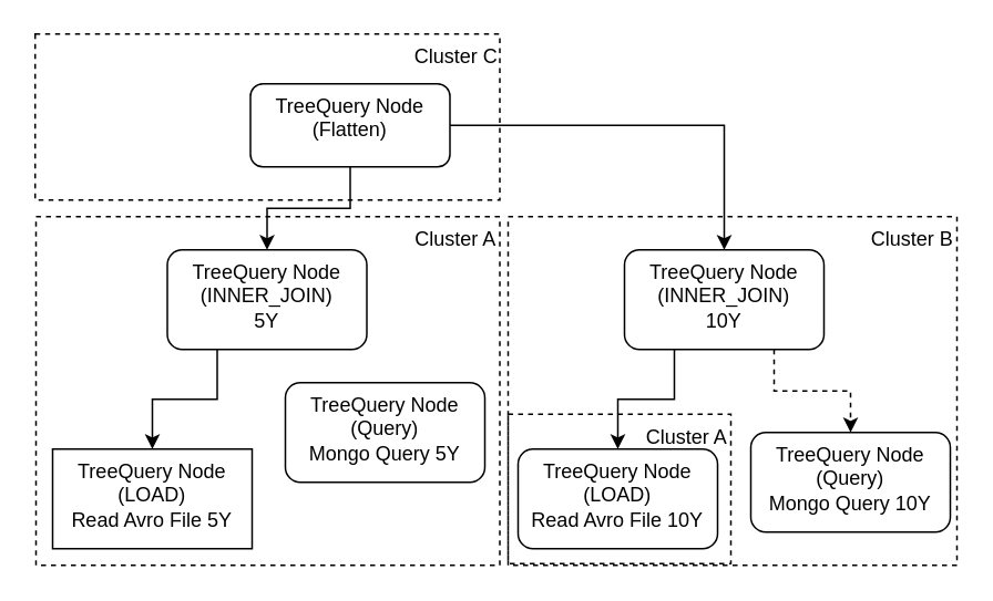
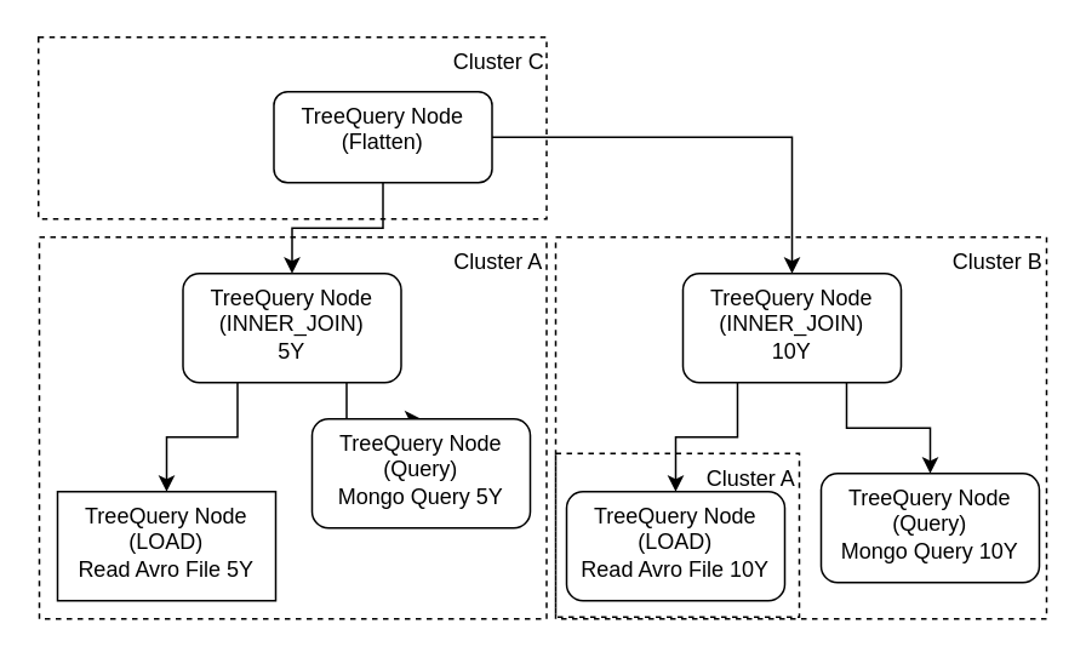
  <mxCell id="0" />
  <mxCell id="1" parent="0" />
  <mxCell id="2" value="Cluster B" style="rounded=0;whiteSpace=wrap;html=1;fillColor=none;dashed=1;verticalAlign=top;align=right;" vertex="1" parent="1"><mxGeometry x="305" y="130" width="270" height="210" as="geometry" /></mxCell>
  <mxCell id="3" value="Cluster A" style="rounded=0;whiteSpace=wrap;html=1;fillColor=none;dashed=1;verticalAlign=top;align=right;" vertex="1" parent="1"><mxGeometry x="21" y="130" width="279" height="210" as="geometry" /></mxCell>
  <mxCell id="4" style="edgeStyle=orthogonalEdgeStyle;rounded=0;orthogonalLoop=1;jettySize=auto;html=1;entryX=0.5;entryY=0;entryDx=0;entryDy=0;" edge="1" parent="1" source="6" target="9"><mxGeometry relative="1" as="geometry" /></mxCell>
  <mxCell id="5" style="edgeStyle=orthogonalEdgeStyle;rounded=0;orthogonalLoop=1;jettySize=auto;html=1;exitX=1;exitY=0.5;exitDx=0;exitDy=0;entryX=0.5;entryY=0;entryDx=0;entryDy=0;" edge="1" parent="1" source="6" target="12"><mxGeometry relative="1" as="geometry" /></mxCell>
  <mxCell id="6" value="TreeQuery Node&lt;br&gt;(Flatten)" style="rounded=1;whiteSpace=wrap;html=1;verticalAlign=top;" vertex="1" parent="1"><mxGeometry x="150" y="50" width="120" height="50" as="geometry" /></mxCell>
  <mxCell id="7" value="" style="edgeStyle=orthogonalEdgeStyle;rounded=0;orthogonalLoop=1;jettySize=auto;html=1;exitX=0.25;exitY=1;exitDx=0;exitDy=0;" edge="1" parent="1" source="9" target="10"><mxGeometry relative="1" as="geometry" /></mxCell>
+ <mxCell id="8" style="edgeStyle=orthogonalEdgeStyle;rounded=0;orthogonalLoop=1;jettySize=auto;html=1;entryX=0.5;entryY=0;entryDx=0;entryDy=0;exitX=0.75;exitY=1;exitDx=0;exitDy=0;" edge="1" parent="1" source="9" target="13"><mxGeometry relative="1" as="geometry" /></mxCell>
  <mxCell id="9" value="TreeQuery Node&lt;br&gt;(INNER_JOIN)&lt;br&gt;5Y" style="rounded=1;whiteSpace=wrap;html=1;verticalAlign=top;" vertex="1" parent="1"><mxGeometry x="100" y="150" width="120" height="60" as="geometry" /></mxCell>
  <mxCell id="10" value="TreeQuery Node&lt;br&gt;(LOAD)&lt;br&gt;Read Avro File 5Y" style="whiteSpace=wrap;html=1;verticalAlign=top;rounded=0;" vertex="1" parent="1"><mxGeometry x="31" y="270" width="120" height="60" as="geometry" /></mxCell>
- <mxCell id="11" style="edgeStyle=orthogonalEdgeStyle;rounded=0;orthogonalLoop=1;jettySize=auto;html=1;entryX=0.5;entryY=0;entryDx=0;entryDy=0;exitX=0.75;exitY=1;exitDx=0;exitDy=0;dashed=1;" edge="1" parent="1" source="12" target="15"><mxGeometry relative="1" as="geometry" /></mxCell>
+ <mxCell id="11" style="edgeStyle=orthogonalEdgeStyle;rounded=0;orthogonalLoop=1;jettySize=auto;html=1;entryX=0.5;entryY=0;entryDx=0;entryDy=0;exitX=0.75;exitY=1;exitDx=0;exitDy=0;" edge="1" parent="1" source="12" target="15"><mxGeometry relative="1" as="geometry" /></mxCell>
  <mxCell id="12" value="TreeQuery Node&lt;br&gt;(INNER_JOIN)&lt;br&gt;10Y" style="rounded=1;whiteSpace=wrap;html=1;verticalAlign=top;" vertex="1" parent="1"><mxGeometry x="375" y="150" width="120" height="60" as="geometry" /></mxCell>
  <mxCell id="13" value="TreeQuery Node&lt;br&gt;(Query)&lt;br&gt;Mongo Query 5Y" style="rounded=1;whiteSpace=wrap;html=1;verticalAlign=top;" vertex="1" parent="1"><mxGeometry x="171" y="230" width="120" height="60" as="geometry" /></mxCell>
  <mxCell id="14" value="TreeQuery Node&lt;br&gt;(LOAD)&lt;br&gt;Read Avro File 10Y" style="rounded=1;whiteSpace=wrap;html=1;verticalAlign=top;" vertex="1" parent="1"><mxGeometry x="311" y="270" width="120" height="60" as="geometry" /></mxCell>
  <mxCell id="15" value="TreeQuery Node&lt;br&gt;(Query)&lt;br&gt;Mongo Query 10Y" style="rounded=1;whiteSpace=wrap;html=1;verticalAlign=top;" vertex="1" parent="1"><mxGeometry x="451" y="260" width="120" height="60" as="geometry" /></mxCell>
  <mxCell id="16" value="Cluster C" style="rounded=0;whiteSpace=wrap;html=1;fillColor=none;dashed=1;verticalAlign=top;align=right;" vertex="1" parent="1"><mxGeometry x="20.5" y="20" width="279.5" height="100" as="geometry" /></mxCell>
  <mxCell id="17" value="Cluster A" style="rounded=0;whiteSpace=wrap;html=1;fillColor=none;dashed=1;verticalAlign=top;align=right;" vertex="1" parent="1"><mxGeometry x="305" y="249" width="134" height="90" as="geometry" /></mxCell>
  <mxCell id="18" style="edgeStyle=orthogonalEdgeStyle;rounded=0;orthogonalLoop=1;jettySize=auto;html=1;exitX=0.25;exitY=1;exitDx=0;exitDy=0;entryX=0.5;entryY=0;entryDx=0;entryDy=0;" edge="1" parent="1" source="12" target="14"><mxGeometry relative="1" as="geometry"><mxPoint x="405" y="210" as="sourcePoint" /><mxPoint x="371" y="270" as="targetPoint" /></mxGeometry></mxCell>
